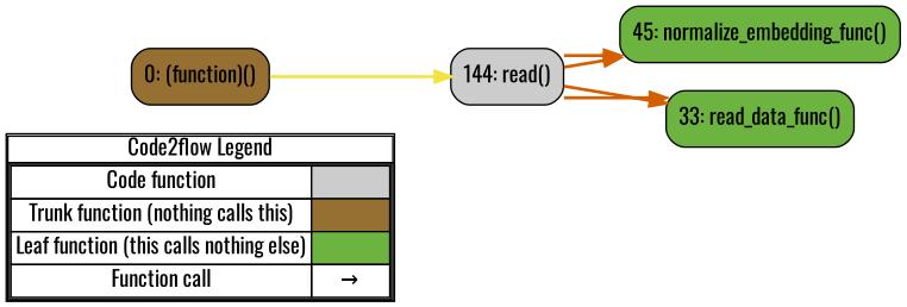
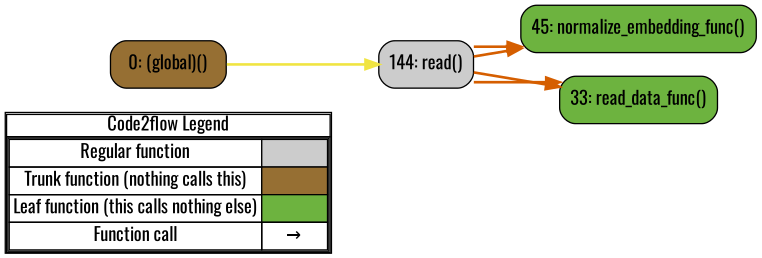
  digraph {
    concentrate=true
    fontname=Oswald
    rankdir=LR
    splines=ortho
    node [fontname=Oswald shape=rect fillcolor="#6db33f" style="rounded,filled"]
    edge [color="#D55E00" fontname=Oswald penwidth=2]
-   n1 [label=<         <table cellspacing="0" cellpadding="0" border="1"><tr><td>Code2flow Legend</td></tr><tr><td>         <table cellspacing="0">         <tr><td>Code function</td><td width="50px" bgcolor='#cccccc'></td></tr>         <tr><td>Trunk function (nothing calls this)</td><td bgcolor='#966F33'></td></tr>         <tr><td>Leaf function (this calls nothing else)</td><td bgcolor='#6db33f'></td></tr>         <tr><td>Function call</td><td><font color='black'>&#8594;</font></td></tr>         </table></td></tr></table>         > margin=0 shape=none fillcolor="" style=""]
-   n2 [fillcolor="#966F33" label="0: (function)()"]
+   n1 [label=<         <table cellspacing="0" cellpadding="0" border="1"><tr><td>Code2flow Legend</td></tr><tr><td>         <table cellspacing="0">         <tr><td>Regular function</td><td width="50px" bgcolor='#cccccc'></td></tr>         <tr><td>Trunk function (nothing calls this)</td><td bgcolor='#966F33'></td></tr>         <tr><td>Leaf function (this calls nothing else)</td><td bgcolor='#6db33f'></td></tr>         <tr><td>Function call</td><td><font color='black'>&#8594;</font></td></tr>         </table></td></tr></table>         > margin=0 shape=none fillcolor="" style=""]
+   n2 [fillcolor="#966F33" label="0: (global)()"]
    n3 [fillcolor="#cccccc" label="144: read()"]
    n4 [label="45: normalize_embedding_func()"]
    n5 [label="33: read_data_func()"]
    subgraph sub_1 {
      label=legend
      rank=min
      n1
    }
    subgraph sub_2 {
      label="File: jaccard"
      style=dotted
      n2
      n3
      n4
      n5
    }
    n2 -> n3 [color="#F0E442"]
    n3 -> n4
    n3 -> n4
    n3 -> n5
    n3 -> n5
  }
